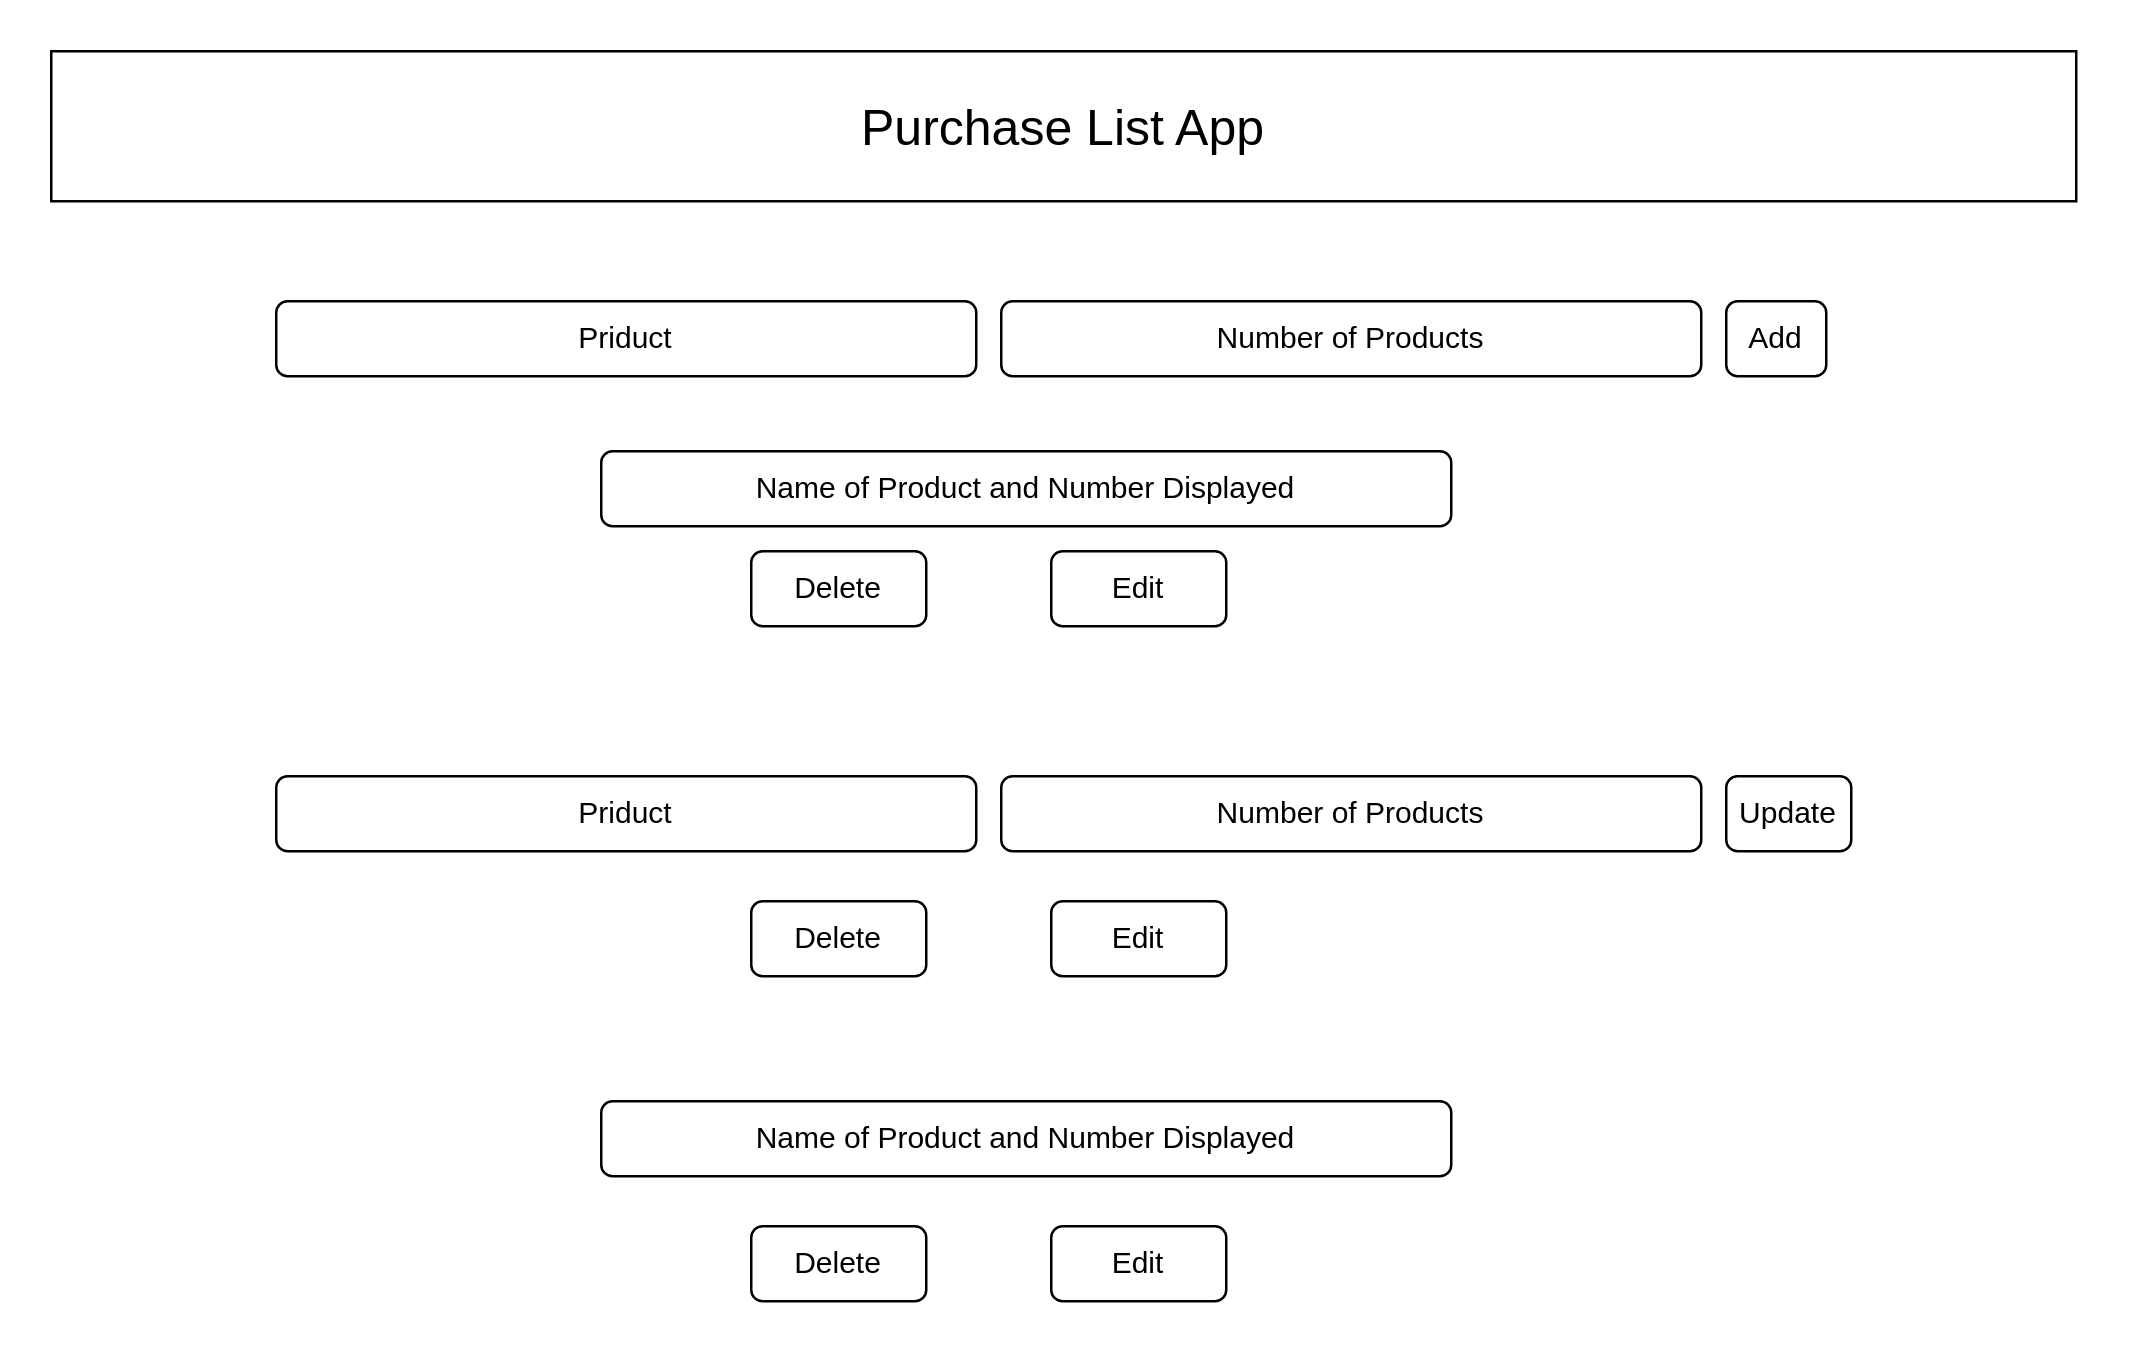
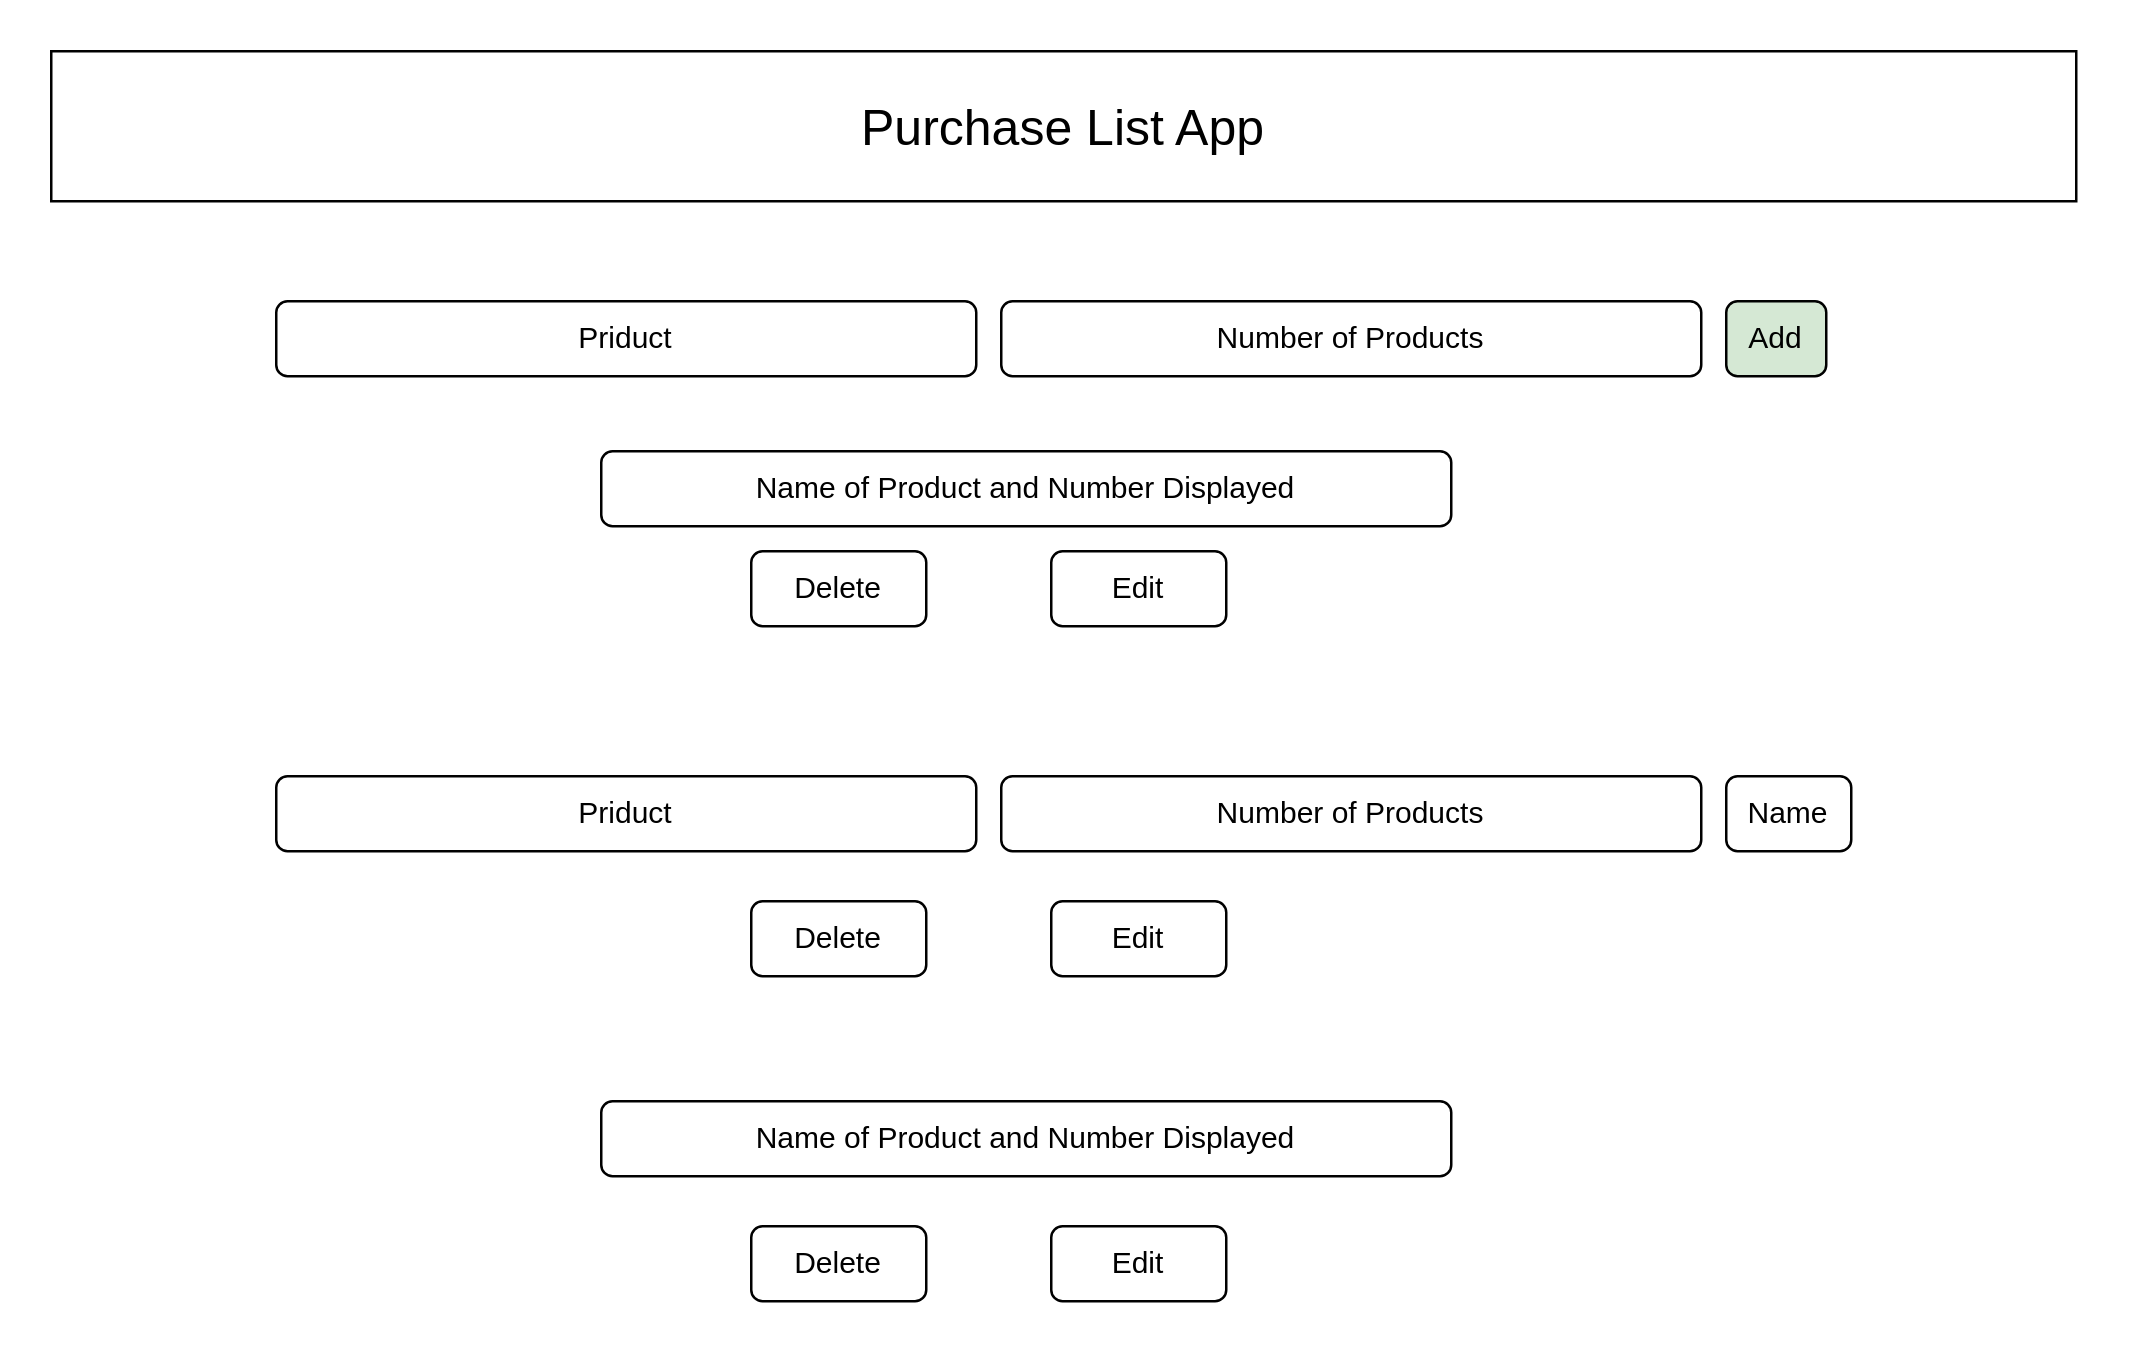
  <mxCell id="0" />
  <mxCell id="1" parent="0" />
  <mxCell id="2" value="&lt;font style=&quot;font-size: 20px;&quot;&gt;Purchase List App&lt;/font&gt;" style="rounded=0;whiteSpace=wrap;html=1;" parent="1" vertex="1"><mxGeometry x="20" y="20" width="810" height="60" as="geometry" /></mxCell>
  <mxCell id="3" value="Priduct" style="rounded=1;whiteSpace=wrap;html=1;" parent="1" vertex="1"><mxGeometry x="110" y="120" width="280" height="30" as="geometry" /></mxCell>
  <mxCell id="4" value="Number of Products" style="rounded=1;whiteSpace=wrap;html=1;" parent="1" vertex="1"><mxGeometry x="400" y="120" width="280" height="30" as="geometry" /></mxCell>
- <mxCell id="5" value="Add" style="rounded=1;whiteSpace=wrap;html=1;" parent="1" vertex="1"><mxGeometry x="690" y="120" width="40" height="30" as="geometry" /></mxCell>
+ <mxCell id="5" value="Add" style="rounded=1;whiteSpace=wrap;html=1;fillColor=#d5e8d4;" parent="1" vertex="1"><mxGeometry x="690" y="120" width="40" height="30" as="geometry" /></mxCell>
  <mxCell id="6" value="Name of Product and Number Displayed" style="rounded=1;whiteSpace=wrap;html=1;" parent="1" vertex="1"><mxGeometry x="240" y="180" width="340" height="30" as="geometry" /></mxCell>
  <mxCell id="7" value="Delete" style="rounded=1;whiteSpace=wrap;html=1;" parent="1" vertex="1"><mxGeometry x="300" y="220" width="70" height="30" as="geometry" /></mxCell>
  <mxCell id="8" value="Edit" style="rounded=1;whiteSpace=wrap;html=1;" parent="1" vertex="1"><mxGeometry x="420" y="220" width="70" height="30" as="geometry" /></mxCell>
  <mxCell id="9" value="Number of Products" style="rounded=1;whiteSpace=wrap;html=1;" parent="1" vertex="1"><mxGeometry x="400" y="310" width="280" height="30" as="geometry" /></mxCell>
  <mxCell id="10" value="Priduct" style="rounded=1;whiteSpace=wrap;html=1;" parent="1" vertex="1"><mxGeometry x="110" y="310" width="280" height="30" as="geometry" /></mxCell>
- <mxCell id="11" value="Update" style="rounded=1;whiteSpace=wrap;html=1;" parent="1" vertex="1"><mxGeometry x="690" y="310" width="50" height="30" as="geometry" /></mxCell>
+ <mxCell id="11" value="Name" style="rounded=1;whiteSpace=wrap;html=1;" parent="1" vertex="1"><mxGeometry x="690" y="310" width="50" height="30" as="geometry" /></mxCell>
  <mxCell id="12" value="Delete" style="rounded=1;whiteSpace=wrap;html=1;" parent="1" vertex="1"><mxGeometry x="300" y="360" width="70" height="30" as="geometry" /></mxCell>
  <mxCell id="13" value="Edit" style="rounded=1;whiteSpace=wrap;html=1;" parent="1" vertex="1"><mxGeometry x="420" y="360" width="70" height="30" as="geometry" /></mxCell>
  <mxCell id="14" value="Name of Product and Number Displayed" style="rounded=1;whiteSpace=wrap;html=1;" parent="1" vertex="1"><mxGeometry x="240" y="440" width="340" height="30" as="geometry" /></mxCell>
  <mxCell id="15" value="Delete" style="rounded=1;whiteSpace=wrap;html=1;" parent="1" vertex="1"><mxGeometry x="300" y="490" width="70" height="30" as="geometry" /></mxCell>
  <mxCell id="16" value="Edit" style="rounded=1;whiteSpace=wrap;html=1;" parent="1" vertex="1"><mxGeometry x="420" y="490" width="70" height="30" as="geometry" /></mxCell>
